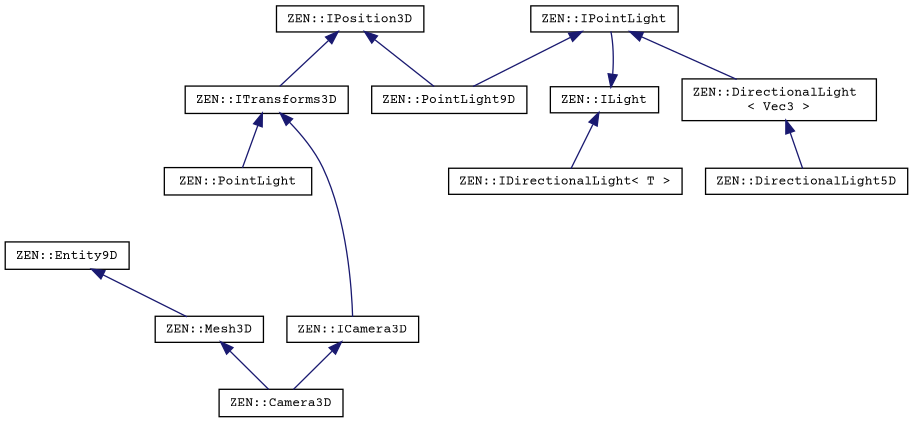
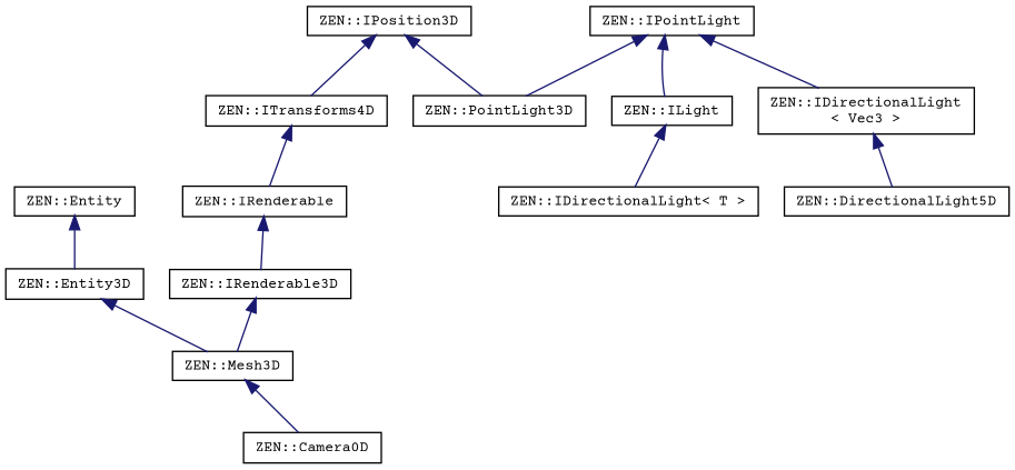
  digraph {
    fontname="Courier Prime"
    rankdir=TB
    node [color=black fillcolor=white fontname="Courier Prime" fontsize=10 shape=record style=filled]
    edge [color=midnightblue dir=back fontname="Courier Prime" fontsize=10 labelfontname=Helvetica labelfontsize=10 style=solid]
-   n2 [height=0.2 label="ZEN::Entity9D" width=0.4]
+   n1 [height=0.2 label="ZEN::Entity" width=0.4]
+   n2 [height=0.2 label="ZEN::Entity3D" width=0.4]
    n3 [height=0.2 label="ZEN::Mesh3D" width=0.4]
-   n4 [height=0.2 label="ZEN::Camera3D" width=0.4]
+   n4 [height=0.2 label="ZEN::Camera0D" width=0.4]
    n5 [height=0.2 label="ZEN::ILight" width=0.4]
    n6 [height=0.2 label="ZEN::IDirectionalLight\< T \>" width=0.4]
    n7 [height=0.2 label="ZEN::IPointLight" width=0.4]
-   n8 [height=0.2 label="ZEN::DirectionalLight\l\< Vec3 \>" width=0.4]
+   n8 [height=0.2 label="ZEN::IDirectionalLight\l\< Vec3 \>" width=0.4]
    n9 [height=0.2 label="ZEN::DirectionalLight5D" width=0.4]
-   n10 [height=0.2 label="ZEN::PointLight9D" width=0.4]
+   n10 [height=0.2 label="ZEN::PointLight3D" width=0.4]
    n11 [height=0.2 label="ZEN::IPosition3D" width=0.4]
-   n12 [height=0.2 label="ZEN::ITransforms3D" width=0.4]
-   n13 [height=0.2 label="ZEN::ICamera3D" width=0.4]
-   n14 [height=0.2 label="ZEN::PointLight" width=0.4]
+   n12 [height=0.2 label="ZEN::ITransforms4D" width=0.4]
+   n14 [height=0.2 label="ZEN::IRenderable" width=0.4]
+   n15 [height=0.2 label="ZEN::IRenderable3D" width=0.4]
+   n1 -> n2
    n2 -> n3
    n3 -> n4
    n5 -> n6
-   n5 -> n7
+   n7 -> n5
    n7 -> n8
    n7 -> n10
    n8 -> n9
    n11 -> n10
    n11 -> n12
-   n12 -> n13
    n12 -> n14
-   n13 -> n4
+   n14 -> n15
+   n15 -> n3
  }
